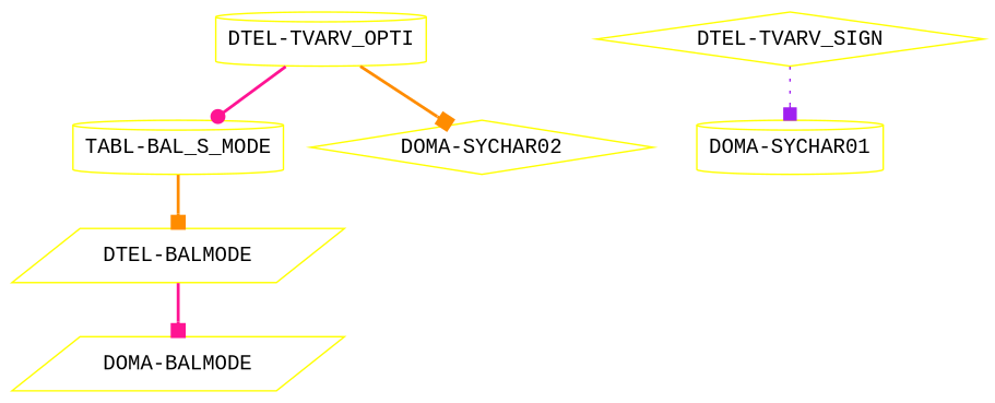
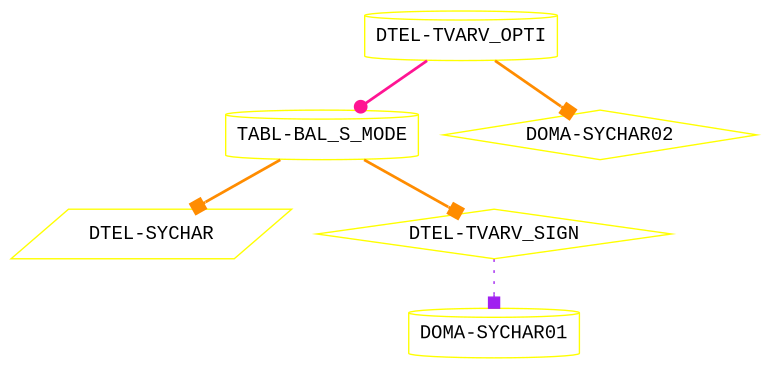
  digraph {
    fontname="Liberation Mono"
    node [color=yellow fontname="Liberation Mono" shape=cylinder]
    edge [arrowhead=box color=darkorange fontname="Liberation Mono" style=bold]
-   "DTEL-BALMODE" [shape=parallelogram]
+   "DTEL-BALMODE" [shape=parallelogram label="DTEL-SYCHAR"]
    "TABL-BAL_S_MODE"
    "DTEL-TVARV_SIGN" [shape=diamond]
-   "DOMA-BALMODE" [shape=parallelogram]
    "DTEL-TVARV_OPTI"
    "DOMA-SYCHAR02" [shape=diamond]
    "DOMA-SYCHAR01"
-   "DTEL-BALMODE" -> "DOMA-BALMODE" [color=deeppink]
    "TABL-BAL_S_MODE" -> "DTEL-BALMODE"
+   "TABL-BAL_S_MODE" -> "DTEL-TVARV_SIGN"
    "DTEL-TVARV_SIGN" -> "DOMA-SYCHAR01" [color=purple style=dotted]
    "DTEL-TVARV_OPTI" -> "TABL-BAL_S_MODE" [arrowhead=dot color=deeppink]
    "DTEL-TVARV_OPTI" -> "DOMA-SYCHAR02"
  }
